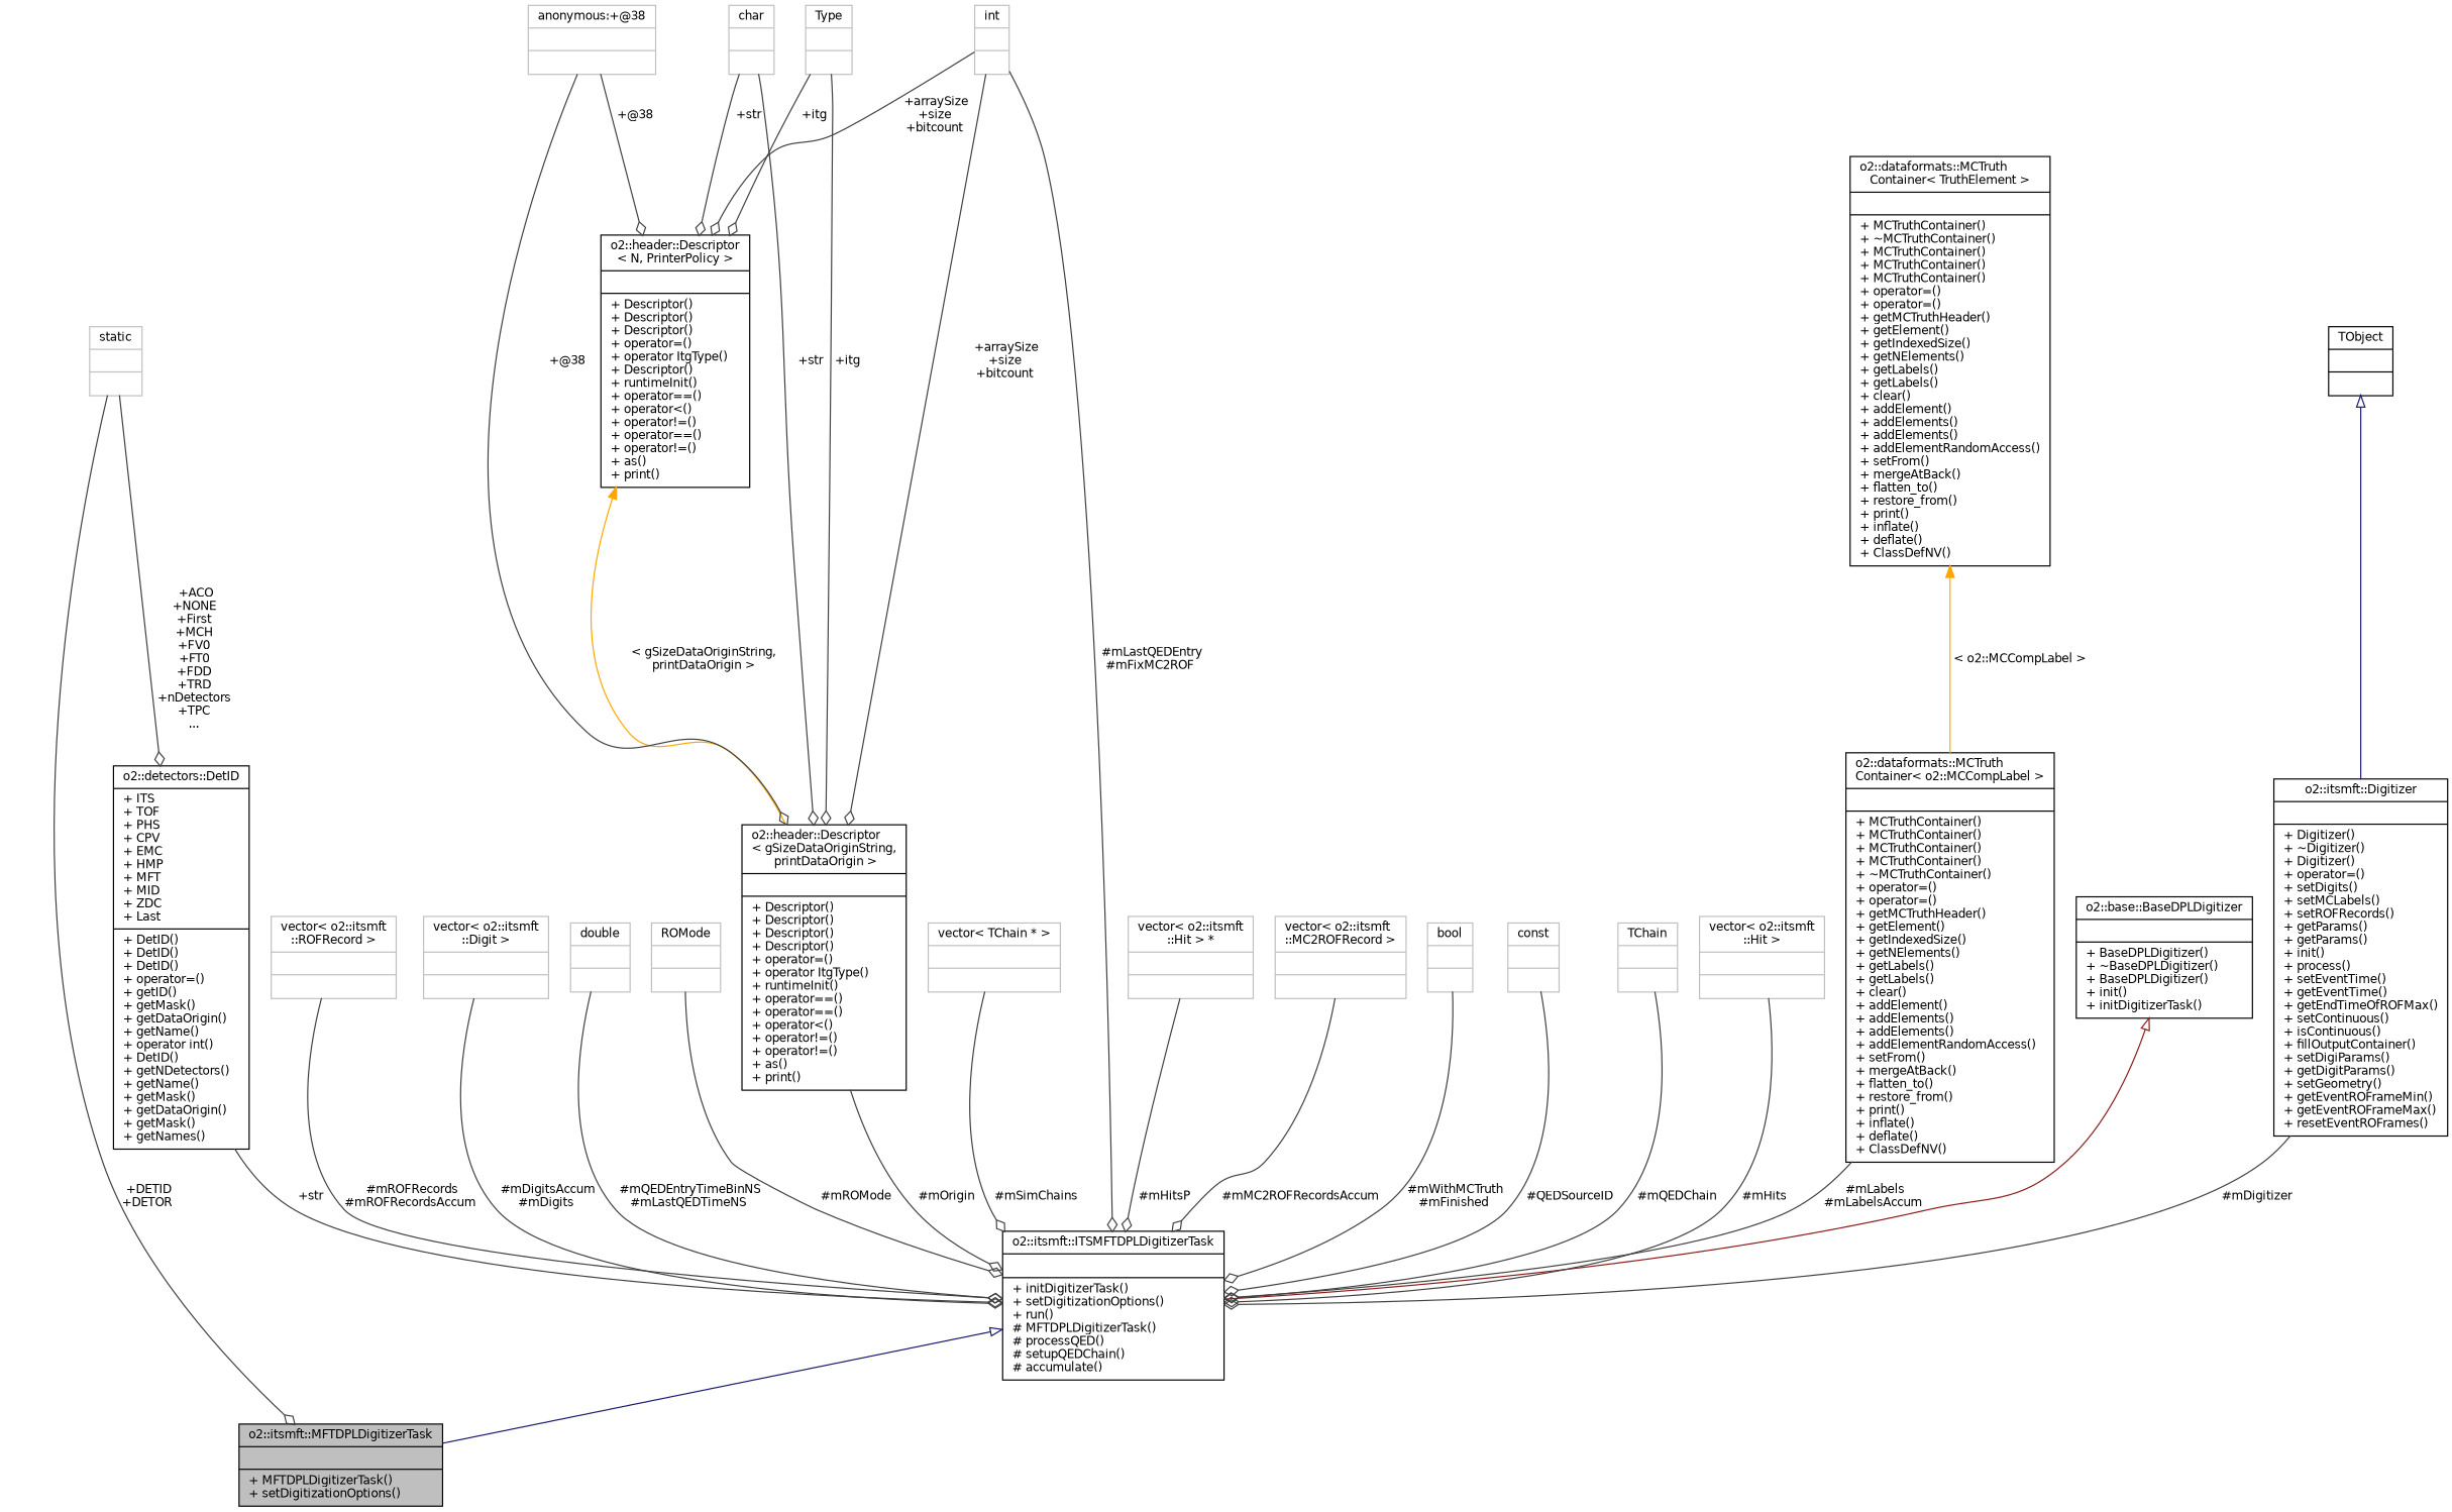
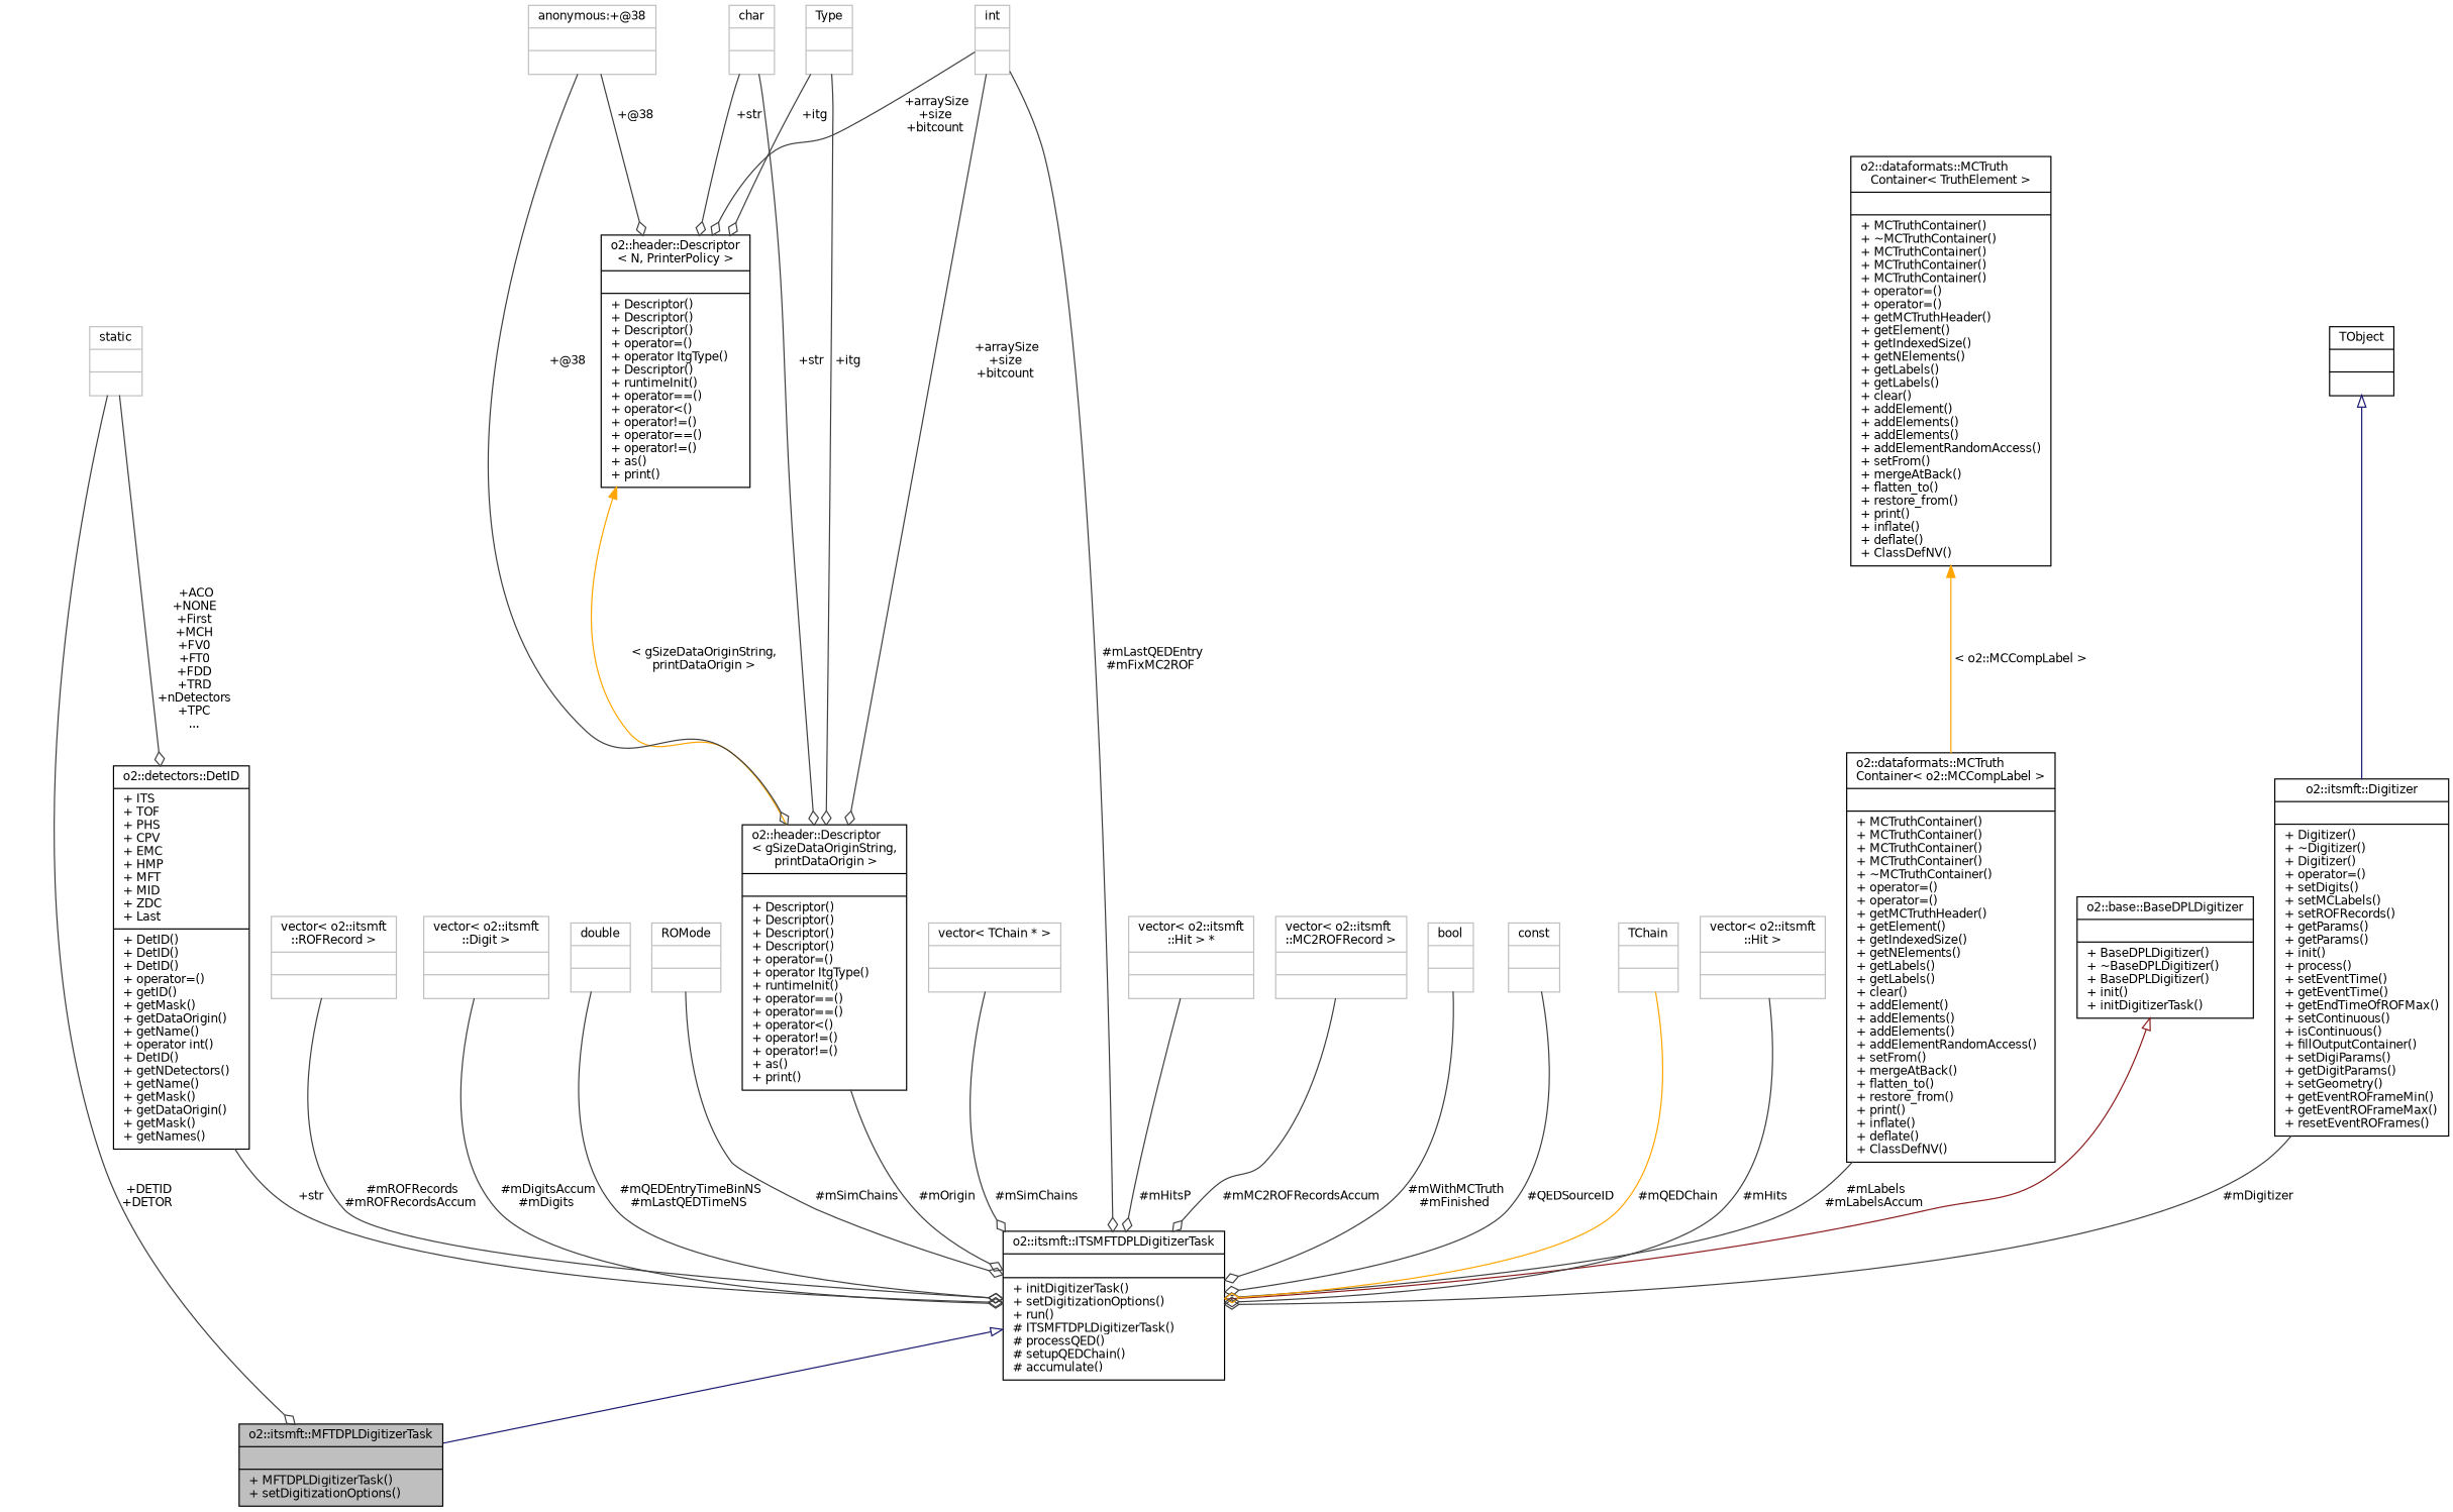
  digraph {
    fontname="DejaVu Sans"
    node [color=grey75 fontname="DejaVu Sans" fontsize=10 shape=record]
    edge [color=grey25 fontname="DejaVu Sans" fontsize=10 labelfontname=Helvetica labelfontsize=10 style=solid arrowhead=odiamond]
    n1 [color=black fillcolor=grey75 fontcolor=black height=0.2 label="{o2::itsmft::MFTDPLDigitizerTask\n||+ MFTDPLDigitizerTask()\l+ setDigitizationOptions()\l}" style=filled width=0.4]
-   n2 [color=black height=0.2 label="{o2::itsmft::ITSMFTDPLDigitizerTask\n||+ initDigitizerTask()\l+ setDigitizationOptions()\l+ run()\l# MFTDPLDigitizerTask()\l# processQED()\l# setupQEDChain()\l# accumulate()\l}" width=0.4]
+   n2 [color=black height=0.2 label="{o2::itsmft::ITSMFTDPLDigitizerTask\n||+ initDigitizerTask()\l+ setDigitizationOptions()\l+ run()\l# ITSMFTDPLDigitizerTask()\l# processQED()\l# setupQEDChain()\l# accumulate()\l}" width=0.4]
    n3 [color=black height=0.2 label="{o2::base::BaseDPLDigitizer\n||+ BaseDPLDigitizer()\l+ ~BaseDPLDigitizer()\l+ BaseDPLDigitizer()\l+ init()\l+ initDigitizerTask()\l}" width=0.4]
    n4 [color=black height=0.2 label="{o2::itsmft::Digitizer\n||+ Digitizer()\l+ ~Digitizer()\l+ Digitizer()\l+ operator=()\l+ setDigits()\l+ setMCLabels()\l+ setROFRecords()\l+ getParams()\l+ getParams()\l+ init()\l+ process()\l+ setEventTime()\l+ getEventTime()\l+ getEndTimeOfROFMax()\l+ setContinuous()\l+ isContinuous()\l+ fillOutputContainer()\l+ setDigiParams()\l+ getDigitParams()\l+ setGeometry()\l+ getEventROFrameMin()\l+ getEventROFrameMax()\l+ resetEventROFrames()\l}" width=0.4]
    n5 [color=black height=0.2 label="{TObject\n||}" width=0.4]
    n6 [height=0.2 label="{vector\< o2::itsmft\l::ROFRecord \>\n||}" width=0.4]
    n7 [height=0.2 label="{vector\< o2::itsmft\l::Digit \>\n||}" width=0.4]
    n8 [height=0.2 label="{double\n||}" width=0.4]
    n9 [height=0.2 label="{ROMode\n||}" width=0.4]
    n10 [color=black height=0.2 label="{o2::header::Descriptor\l\< gSizeDataOriginString,\l printDataOrigin \>\n||+ Descriptor()\l+ Descriptor()\l+ Descriptor()\l+ Descriptor()\l+ operator=()\l+ operator ItgType()\l+ runtimeInit()\l+ operator==()\l+ operator==()\l+ operator\<()\l+ operator!=()\l+ operator!=()\l+ as()\l+ print()\l}" width=0.4]
    n11 [height=0.2 label="{Type\n||}" width=0.4]
    n12 [color=black height=0.2 label="{o2::header::Descriptor\l\< N, PrinterPolicy \>\n||+ Descriptor()\l+ Descriptor()\l+ Descriptor()\l+ operator=()\l+ operator ItgType()\l+ Descriptor()\l+ runtimeInit()\l+ operator==()\l+ operator\<()\l+ operator!=()\l+ operator==()\l+ operator!=()\l+ as()\l+ print()\l}" width=0.4]
    n13 [height=0.2 label="{char\n||}" width=0.4]
    n14 [height=0.2 label="{int\n||}" width=0.4]
    n15 [height=0.2 label="{anonymous:+@38\n||}" width=0.4]
    n16 [color=black height=0.2 label="{o2::detectors::DetID\n|+ ITS\l+ TOF\l+ PHS\l+ CPV\l+ EMC\l+ HMP\l+ MFT\l+ MID\l+ ZDC\l+ Last\l|+ DetID()\l+ DetID()\l+ DetID()\l+ operator=()\l+ getID()\l+ getMask()\l+ getDataOrigin()\l+ getName()\l+ operator int()\l+ DetID()\l+ getNDetectors()\l+ getName()\l+ getMask()\l+ getDataOrigin()\l+ getMask()\l+ getNames()\l}" width=0.4]
    n17 [height=0.2 label="{static\n||}" width=0.4]
    n18 [height=0.2 label="{vector\< TChain * \>\n||}" width=0.4]
    n19 [color=black height=0.2 label="{o2::dataformats::MCTruth\lContainer\< o2::MCCompLabel \>\n||+ MCTruthContainer()\l+ MCTruthContainer()\l+ MCTruthContainer()\l+ MCTruthContainer()\l+ ~MCTruthContainer()\l+ operator=()\l+ operator=()\l+ getMCTruthHeader()\l+ getElement()\l+ getIndexedSize()\l+ getNElements()\l+ getLabels()\l+ getLabels()\l+ clear()\l+ addElement()\l+ addElements()\l+ addElements()\l+ addElementRandomAccess()\l+ setFrom()\l+ mergeAtBack()\l+ flatten_to()\l+ restore_from()\l+ print()\l+ inflate()\l+ deflate()\l+ ClassDefNV()\l}" width=0.4]
    n20 [color=black height=0.2 label="{o2::dataformats::MCTruth\lContainer\< TruthElement \>\n||+ MCTruthContainer()\l+ ~MCTruthContainer()\l+ MCTruthContainer()\l+ MCTruthContainer()\l+ MCTruthContainer()\l+ operator=()\l+ operator=()\l+ getMCTruthHeader()\l+ getElement()\l+ getIndexedSize()\l+ getNElements()\l+ getLabels()\l+ getLabels()\l+ clear()\l+ addElement()\l+ addElements()\l+ addElements()\l+ addElementRandomAccess()\l+ setFrom()\l+ mergeAtBack()\l+ flatten_to()\l+ restore_from()\l+ print()\l+ inflate()\l+ deflate()\l+ ClassDefNV()\l}" width=0.4]
    n21 [height=0.2 label="{vector\< o2::itsmft\l::Hit \> *\n||}" width=0.4]
    n22 [height=0.2 label="{vector\< o2::itsmft\l::MC2ROFRecord \>\n||}" width=0.4]
    n23 [height=0.2 label="{bool\n||}" width=0.4]
    n24 [height=0.2 label="{const\n||}" width=0.4]
    n25 [height=0.2 label="{TChain\n||}" width=0.4]
    n26 [height=0.2 label="{vector\< o2::itsmft\l::Hit \>\n||}" width=0.4]
    n2 -> n1 [arrowtail=onormal color=midnightblue dir=back arrowhead=""]
    n3 -> n2 [arrowtail=onormal color=firebrick4 dir=back arrowhead=""]
    n4 -> n2 [label=" #mDigitizer"]
    n5 -> n4 [arrowtail=onormal color=midnightblue dir=back arrowhead=""]
    n6 -> n2 [label=" #mROFRecords\n#mROFRecordsAccum"]
    n7 -> n2 [label=" #mDigitsAccum\n#mDigits"]
    n8 -> n2 [label=" #mQEDEntryTimeBinNS\n#mLastQEDTimeNS"]
-   n9 -> n2 [label=" #mROMode"]
+   n9 -> n2 [label=" #mSimChains"]
    n10 -> n2 [label=" #mOrigin"]
    n11 -> n10 [label=" +itg"]
    n11 -> n12 [label=" +itg"]
    n12 -> n10 [color=orange dir=back label=" \< gSizeDataOriginString,\l printDataOrigin \>" arrowhead=""]
    n13 -> n10 [label=" +str"]
    n13 -> n12 [label=" +str"]
    n14 -> n2 [label=" #mLastQEDEntry\n#mFixMC2ROF"]
    n14 -> n10 [label=" +arraySize\n+size\n+bitcount"]
    n14 -> n12 [label=" +arraySize\n+size\n+bitcount"]
    n15 -> n10 [label=" +@38"]
    n15 -> n12 [label=" +@38"]
    n16 -> n2 [label=" +str"]
    n17 -> n1 [label=" +DETID\n+DETOR"]
    n17 -> n16 [label=" +ACO\n+NONE\n+First\n+MCH\n+FV0\n+FT0\n+FDD\n+TRD\n+nDetectors\n+TPC\n..."]
    n18 -> n2 [label=" #mSimChains"]
    n19 -> n2 [label=" #mLabels\n#mLabelsAccum"]
    n20 -> n19 [color=orange dir=back label=" \< o2::MCCompLabel \>" arrowhead=""]
    n21 -> n2 [label=" #mHitsP"]
    n22 -> n2 [label=" #mMC2ROFRecordsAccum"]
    n23 -> n2 [label=" #mWithMCTruth\n#mFinished"]
    n24 -> n2 [label=" #QEDSourceID"]
-   n25 -> n2 [label=" #mQEDChain"]
+   n25 -> n2 [color=orange label=" #mQEDChain"]
    n26 -> n2 [label=" #mHits"]
  }
